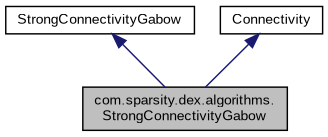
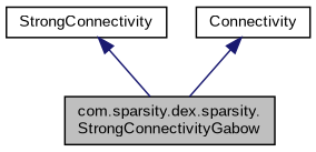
  digraph {
    fontname="Liberation Sans"
    node [color=black fillcolor=white fontname="Liberation Sans" fontsize=10 shape=record style=filled]
    edge [color=midnightblue dir=back fontname="Liberation Sans" fontsize=10 labelfontname=FreeSans labelfontsize=10 style=solid]
-   n1 [fillcolor=grey75 fontcolor=black height=0.2 label="com.sparsity.dex.algorithms.\lStrongConnectivityGabow" width=0.4]
-   n2 [height=0.2 label=StrongConnectivityGabow width=0.4]
+   n1 [fillcolor=grey75 fontcolor=black height=0.2 label="com.sparsity.dex.sparsity.\lStrongConnectivityGabow" width=0.4]
+   n2 [height=0.2 label=StrongConnectivity width=0.4]
    n3 [height=0.2 label=Connectivity width=0.4]
    n2 -> n1
    n3 -> n1
  }
